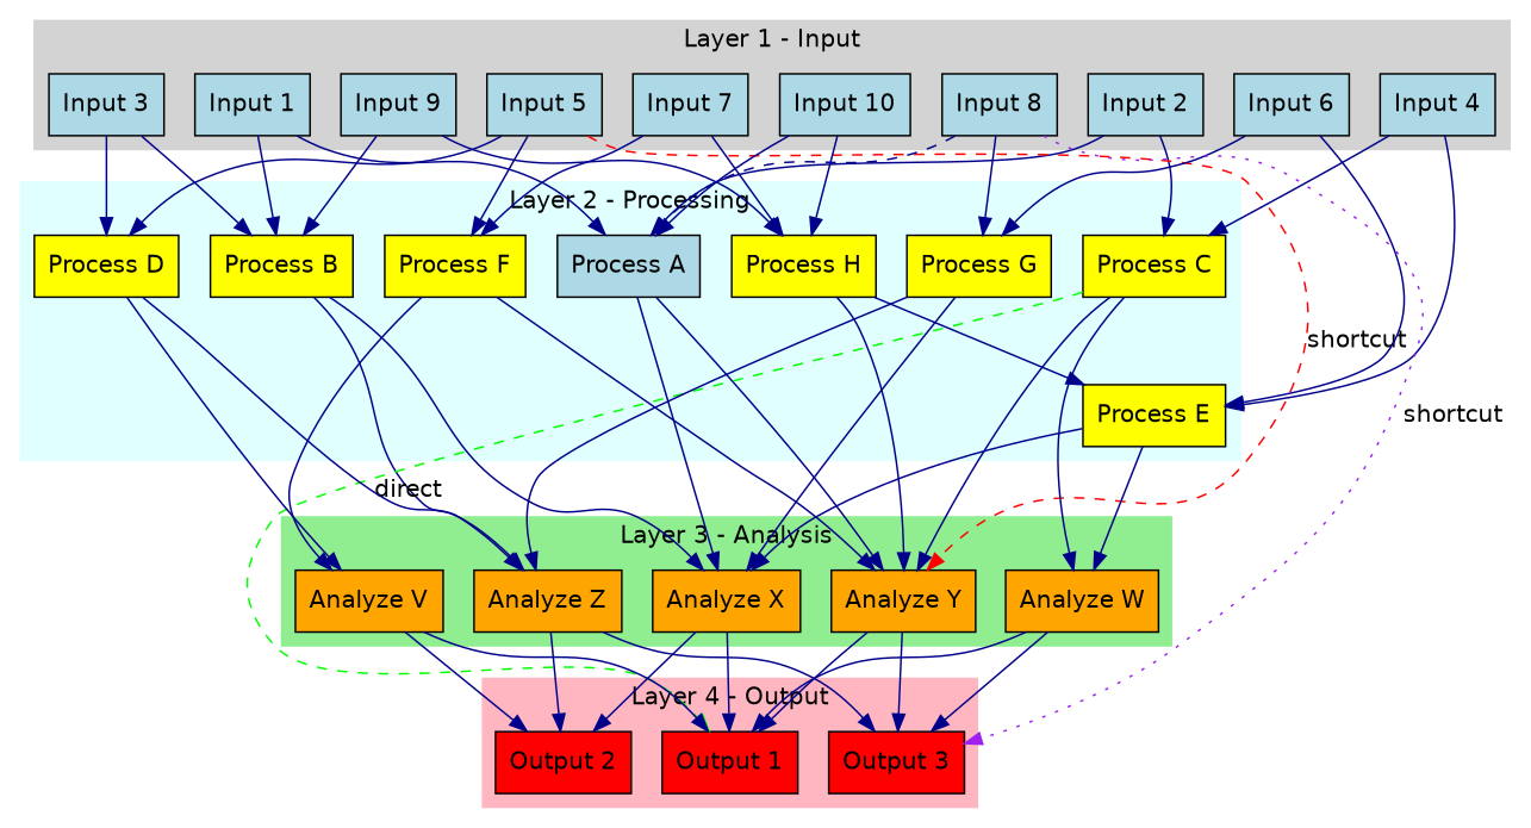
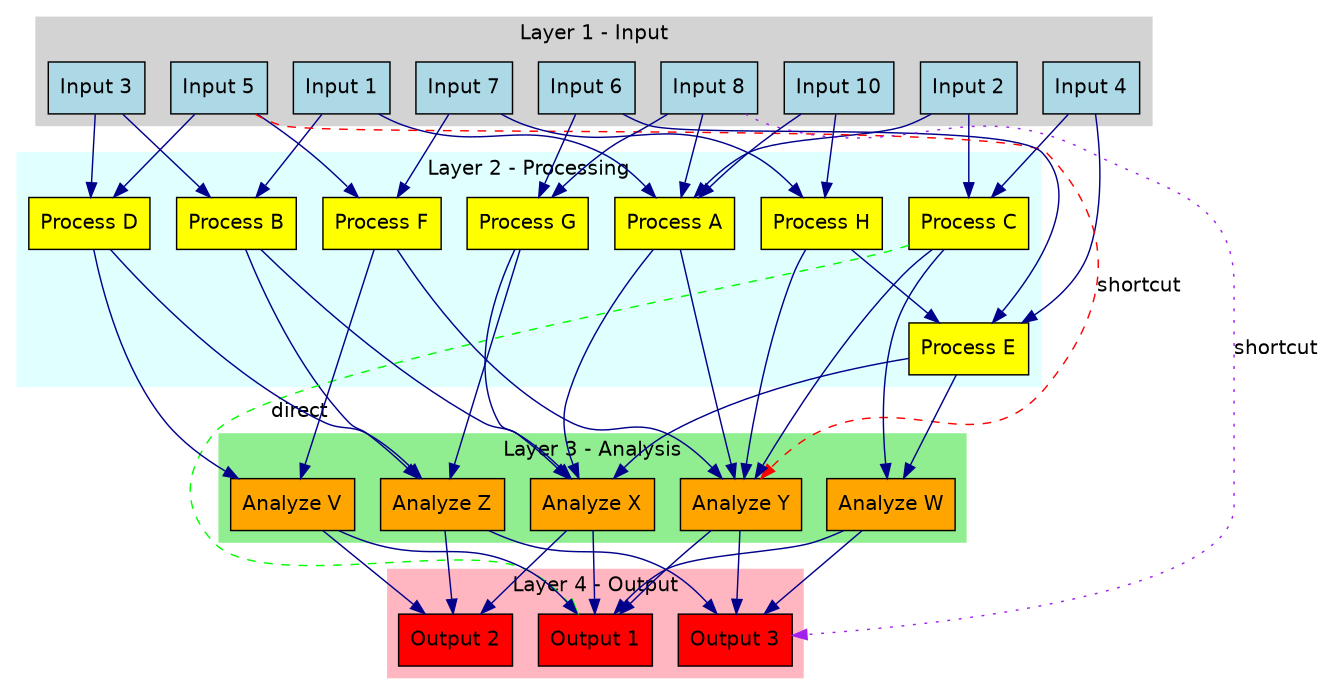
  digraph {
    fontname="DejaVu Sans"
    rankdir=TB
    node [fillcolor=lightblue fontname="DejaVu Sans" shape=box style=filled]
    edge [color=darkblue fontname="DejaVu Sans"]
    n1 [label="Input 1"]
    n2 [label="Input 2"]
    n3 [label="Input 3"]
    n4 [label="Input 4"]
    n5 [label="Input 5"]
    n6 [label="Input 6"]
    n7 [label="Input 7"]
    n8 [label="Input 8"]
-   n9 [label="Input 9"]
    n10 [label="Input 10"]
-   n11 [label="Process A"]
+   n11 [fillcolor=yellow label="Process A"]
    n12 [fillcolor=yellow label="Process B"]
    n13 [fillcolor=yellow label="Process C"]
    n14 [fillcolor=yellow label="Process D"]
    n15 [fillcolor=yellow label="Process E"]
    n16 [fillcolor=yellow label="Process F"]
    n17 [fillcolor=yellow label="Process G"]
    n18 [fillcolor=yellow label="Process H"]
    n19 [fillcolor=orange label="Analyze X"]
    n20 [fillcolor=orange label="Analyze Y"]
    n21 [fillcolor=orange label="Analyze Z"]
    n22 [fillcolor=orange label="Analyze W"]
    n23 [fillcolor=orange label="Analyze V"]
    n24 [fillcolor=red label="Output 1"]
    n25 [fillcolor=red label="Output 2"]
    n26 [fillcolor=red label="Output 3"]
    subgraph cluster_1 {
      color=lightgray
      label="Layer 1 - Input"
      style=filled
      n1
      n2
      n3
      n4
      n5
      n6
      n7
      n8
-     n9
      n10
    }
    subgraph cluster_2 {
      color=lightcyan
      label="Layer 2 - Processing"
      style=filled
      n11
      n12
      n13
      n14
      n15
      n16
      n17
      n18
    }
    subgraph cluster_3 {
      color=lightgreen
      label="Layer 3 - Analysis"
      style=filled
      n19
      n20
      n21
      n22
      n23
    }
    subgraph cluster_4 {
      color=lightpink
      label="Layer 4 - Output"
      style=filled
      n24
      n25
      n26
    }
    n1 -> n11
    n1 -> n12
    n2 -> n11
    n2 -> n13
    n3 -> n12
    n3 -> n14
    n4 -> n13
    n4 -> n15
    n5 -> n14
    n5 -> n16
    n5 -> n20 [color=red label=shortcut style=dashed]
    n6 -> n15
    n6 -> n17
    n7 -> n16
    n7 -> n18
-   n8 -> n11 [style=dashed]
+   n8 -> n11
    n8 -> n17
    n8 -> n26 [color=purple label=shortcut style=dotted]
-   n9 -> n12
-   n9 -> n18
    n10 -> n11
    n10 -> n18
    n11 -> n19
    n11 -> n20
    n12 -> n19
    n12 -> n21
    n13 -> n20
    n13 -> n22
    n13 -> n24 [color=green label=direct style=dashed]
    n14 -> n21
    n14 -> n23
    n15 -> n19
    n15 -> n22
    n16 -> n20
    n16 -> n23
    n17 -> n19
    n17 -> n21
    n18 -> n15
    n18 -> n20
    n19 -> n24
    n19 -> n25
    n20 -> n24
    n20 -> n26
    n21 -> n25
    n21 -> n26
    n22 -> n24
    n22 -> n26
    n23 -> n24
    n23 -> n25
  }
